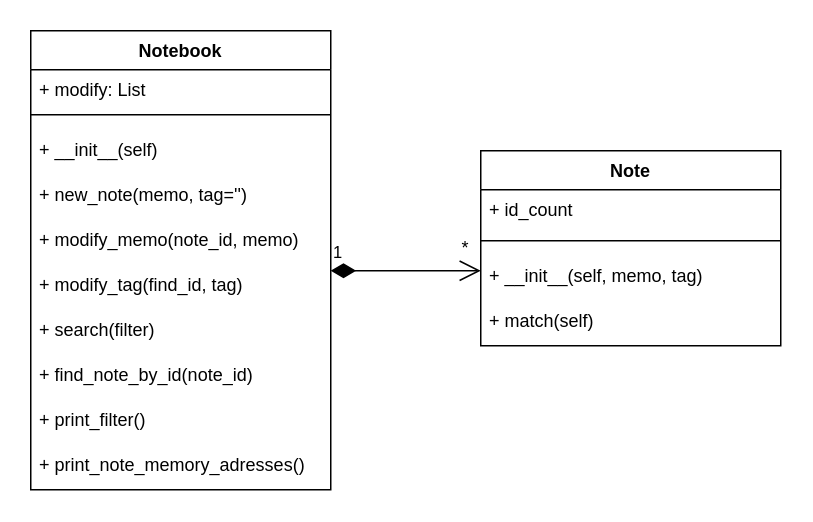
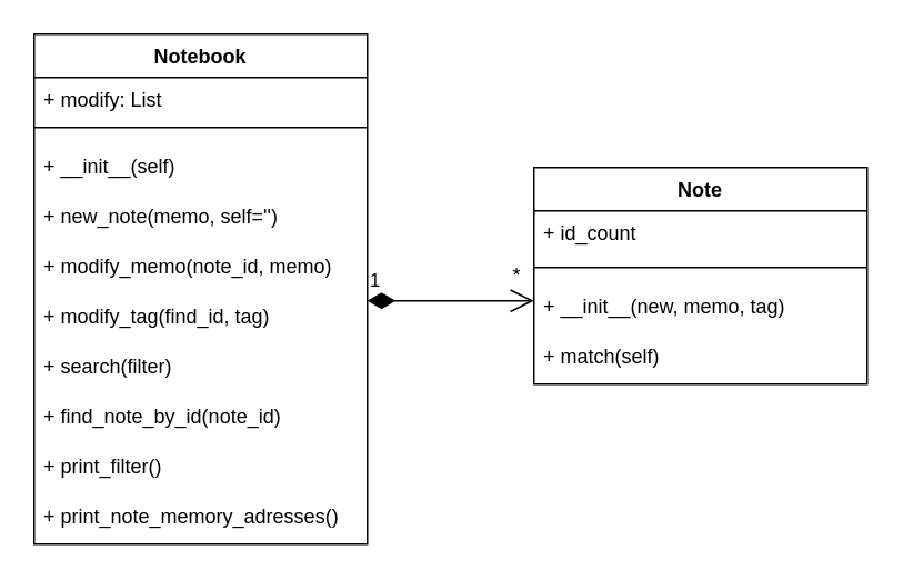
  <mxCell id="0" />
  <mxCell id="1" parent="0" />
  <mxCell id="2" value="Notebook" style="swimlane;fontStyle=1;align=center;verticalAlign=top;childLayout=stackLayout;horizontal=1;startSize=26;horizontalStack=0;resizeParent=1;resizeParentMax=0;resizeLast=0;collapsible=1;marginBottom=0;labelBackgroundColor=#FFFFFF;fontColor=#000000;labelBorderColor=none;strokeColor=#000000;fillColor=#FFFFFF;" parent="1" vertex="1"><mxGeometry x="20" y="20" width="200" height="306" as="geometry" /></mxCell>
  <mxCell id="3" value="+ modify: List" style="text;strokeColor=none;fillColor=none;align=left;verticalAlign=top;spacingLeft=4;spacingRight=4;overflow=hidden;rotatable=0;points=[[0,0.5],[1,0.5]];portConstraint=eastwest;fontColor=#000000;" parent="2" vertex="1"><mxGeometry y="26" width="200" height="20" as="geometry" /></mxCell>
  <mxCell id="4" value="" style="line;strokeWidth=1;fillColor=none;align=left;verticalAlign=middle;spacingTop=-1;spacingLeft=3;spacingRight=3;rotatable=0;labelPosition=right;points=[];portConstraint=eastwest;strokeColor=inherit;" parent="2" vertex="1"><mxGeometry y="46" width="200" height="20" as="geometry" /></mxCell>
  <mxCell id="5" value="+ __init__(self)&#10;" style="text;strokeColor=none;fillColor=none;align=left;verticalAlign=top;spacingLeft=4;spacingRight=4;overflow=hidden;rotatable=0;points=[[0,0.5],[1,0.5]];portConstraint=eastwest;fontColor=#000000;" parent="2" vertex="1"><mxGeometry y="66" width="200" height="30" as="geometry" /></mxCell>
- <mxCell id="6" value="+ new_note(memo, tag='')" style="text;strokeColor=none;fillColor=none;align=left;verticalAlign=top;spacingLeft=4;spacingRight=4;overflow=hidden;rotatable=0;points=[[0,0.5],[1,0.5]];portConstraint=eastwest;fontColor=#000000;" parent="2" vertex="1"><mxGeometry y="96" width="200" height="30" as="geometry" /></mxCell>
+ <mxCell id="6" value="+ new_note(memo, self='')" style="text;strokeColor=none;fillColor=none;align=left;verticalAlign=top;spacingLeft=4;spacingRight=4;overflow=hidden;rotatable=0;points=[[0,0.5],[1,0.5]];portConstraint=eastwest;fontColor=#000000;" parent="2" vertex="1"><mxGeometry y="96" width="200" height="30" as="geometry" /></mxCell>
  <mxCell id="7" value="+ modify_memo(note_id, memo)&#10;" style="text;strokeColor=none;fillColor=none;align=left;verticalAlign=top;spacingLeft=4;spacingRight=4;overflow=hidden;rotatable=0;points=[[0,0.5],[1,0.5]];portConstraint=eastwest;fontColor=#000000;" parent="2" vertex="1"><mxGeometry y="126" width="200" height="30" as="geometry" /></mxCell>
  <mxCell id="8" value="+ modify_tag(find_id, tag)" style="text;strokeColor=none;fillColor=none;align=left;verticalAlign=top;spacingLeft=4;spacingRight=4;overflow=hidden;rotatable=0;points=[[0,0.5],[1,0.5]];portConstraint=eastwest;fontColor=#000000;" parent="2" vertex="1"><mxGeometry y="156" width="200" height="30" as="geometry" /></mxCell>
  <mxCell id="9" value="+ search(filter)" style="text;strokeColor=none;fillColor=none;align=left;verticalAlign=top;spacingLeft=4;spacingRight=4;overflow=hidden;rotatable=0;points=[[0,0.5],[1,0.5]];portConstraint=eastwest;fontColor=#000000;" parent="2" vertex="1"><mxGeometry y="186" width="200" height="30" as="geometry" /></mxCell>
  <mxCell id="10" value="+ find_note_by_id(note_id)&#10;" style="text;strokeColor=none;fillColor=none;align=left;verticalAlign=top;spacingLeft=4;spacingRight=4;overflow=hidden;rotatable=0;points=[[0,0.5],[1,0.5]];portConstraint=eastwest;fontColor=#000000;" parent="2" vertex="1"><mxGeometry y="216" width="200" height="30" as="geometry" /></mxCell>
  <mxCell id="11" value="+ print_filter()&#10;" style="text;strokeColor=none;fillColor=none;align=left;verticalAlign=top;spacingLeft=4;spacingRight=4;overflow=hidden;rotatable=0;points=[[0,0.5],[1,0.5]];portConstraint=eastwest;fontColor=#000000;" parent="2" vertex="1"><mxGeometry y="246" width="200" height="30" as="geometry" /></mxCell>
  <mxCell id="12" value="+ print_note_memory_adresses()&#10;" style="text;strokeColor=none;fillColor=none;align=left;verticalAlign=top;spacingLeft=4;spacingRight=4;overflow=hidden;rotatable=0;points=[[0,0.5],[1,0.5]];portConstraint=eastwest;fontColor=#000000;" parent="2" vertex="1"><mxGeometry y="276" width="200" height="30" as="geometry" /></mxCell>
  <mxCell id="13" value="Note" style="swimlane;fontStyle=1;align=center;verticalAlign=top;childLayout=stackLayout;horizontal=1;startSize=26;horizontalStack=0;resizeParent=1;resizeParentMax=0;resizeLast=0;collapsible=1;marginBottom=0;labelBackgroundColor=#FFFFFF;fontColor=#000000;labelBorderColor=none;strokeColor=#000000;fillColor=#FFFFFF;" parent="1" vertex="1"><mxGeometry x="320" y="100" width="200" height="130" as="geometry" /></mxCell>
  <mxCell id="14" value="+ id_count" style="text;strokeColor=none;fillColor=none;align=left;verticalAlign=top;spacingLeft=4;spacingRight=4;overflow=hidden;rotatable=0;points=[[0,0.5],[1,0.5]];portConstraint=eastwest;fontColor=#000000;" parent="13" vertex="1"><mxGeometry y="26" width="200" height="24" as="geometry" /></mxCell>
  <mxCell id="15" value="" style="line;strokeWidth=1;fillColor=none;align=left;verticalAlign=middle;spacingTop=-1;spacingLeft=3;spacingRight=3;rotatable=0;labelPosition=right;points=[];portConstraint=eastwest;strokeColor=inherit;" parent="13" vertex="1"><mxGeometry y="50" width="200" height="20" as="geometry" /></mxCell>
- <mxCell id="16" value="+ __init__(self, memo, tag)&#10;" style="text;strokeColor=none;fillColor=none;align=left;verticalAlign=top;spacingLeft=4;spacingRight=4;overflow=hidden;rotatable=0;points=[[0,0.5],[1,0.5]];portConstraint=eastwest;fontColor=#000000;" parent="13" vertex="1"><mxGeometry y="70" width="200" height="30" as="geometry" /></mxCell>
+ <mxCell id="16" value="+ __init__(new, memo, tag)&#10;" style="text;strokeColor=none;fillColor=none;align=left;verticalAlign=top;spacingLeft=4;spacingRight=4;overflow=hidden;rotatable=0;points=[[0,0.5],[1,0.5]];portConstraint=eastwest;fontColor=#000000;" parent="13" vertex="1"><mxGeometry y="70" width="200" height="30" as="geometry" /></mxCell>
  <mxCell id="17" value="+ match(self)&#10;" style="text;strokeColor=none;fillColor=none;align=left;verticalAlign=top;spacingLeft=4;spacingRight=4;overflow=hidden;rotatable=0;points=[[0,0.5],[1,0.5]];portConstraint=eastwest;fontColor=#000000;" parent="13" vertex="1"><mxGeometry y="100" width="200" height="30" as="geometry" /></mxCell>
  <mxCell id="18" value="1" style="endArrow=open;html=1;endSize=12;startArrow=diamondThin;startSize=14;startFill=1;edgeStyle=orthogonalEdgeStyle;align=left;verticalAlign=bottom;strokeColor=#000000;" parent="1" edge="1"><mxGeometry x="-1" y="3" relative="1" as="geometry"><mxPoint x="220" y="180" as="sourcePoint" /><mxPoint x="320" y="180" as="targetPoint" /></mxGeometry></mxCell>
  <mxCell id="19" value="*" style="text;html=1;strokeColor=none;fillColor=none;align=center;verticalAlign=middle;whiteSpace=wrap;rounded=0;fontColor=#000000;" parent="1" vertex="1"><mxGeometry x="300" y="155" width="20" height="20" as="geometry" /></mxCell>
